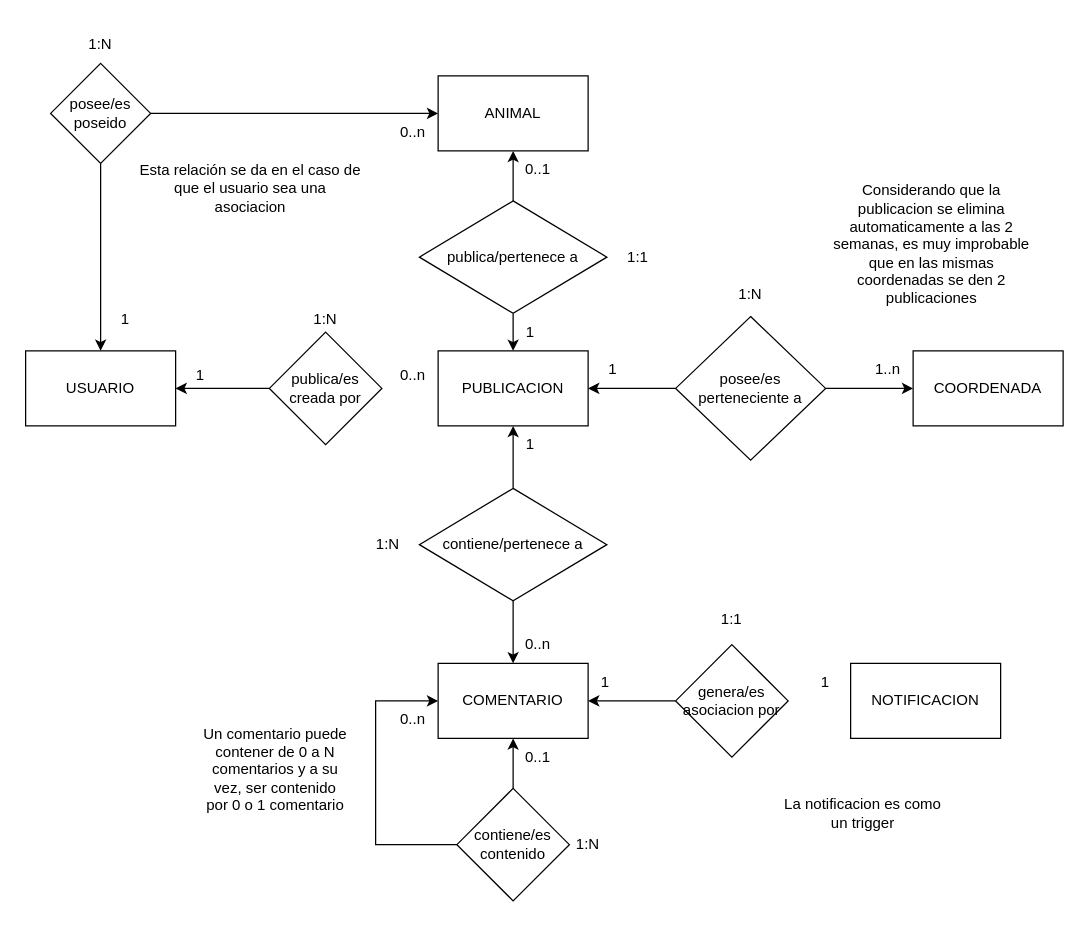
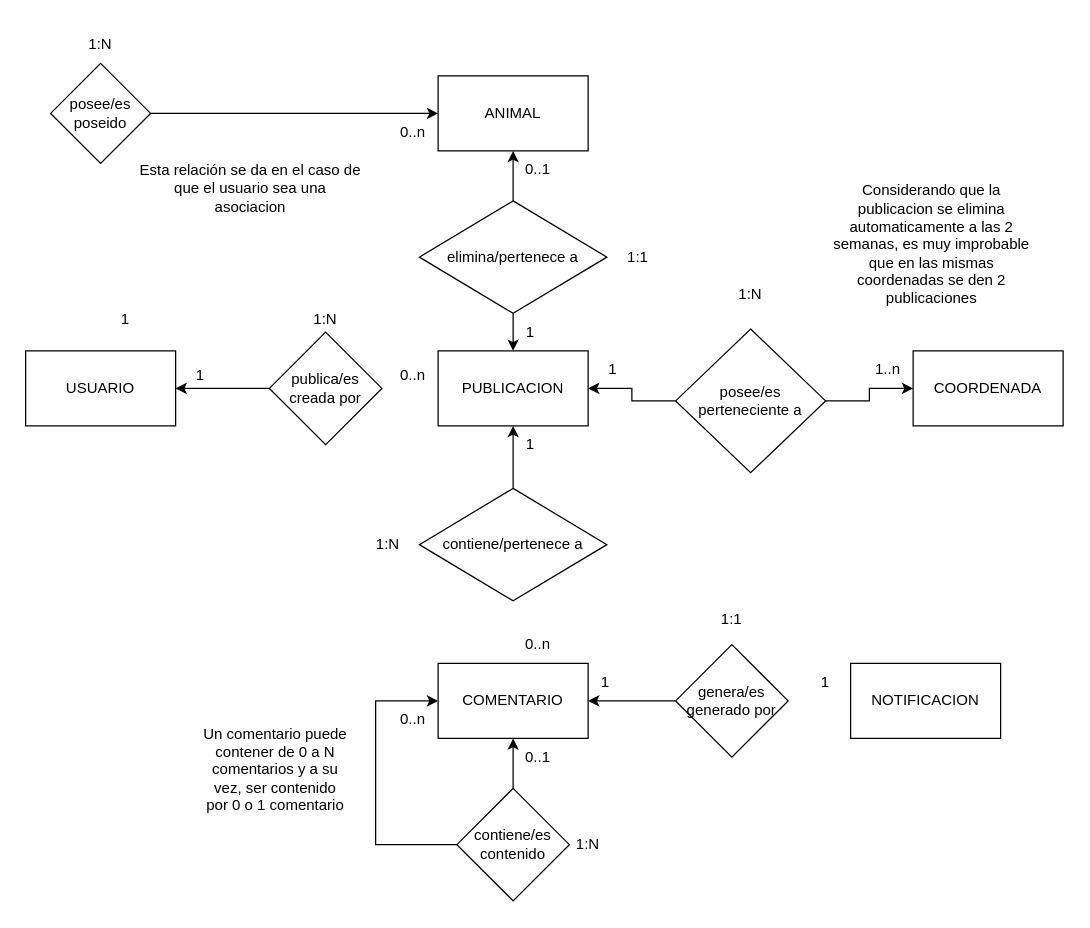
  <mxCell id="0" />
  <mxCell id="1" parent="0" />
  <mxCell id="2" value="USUARIO" style="rounded=0;whiteSpace=wrap;html=1;" vertex="1" parent="1"><mxGeometry x="20" y="280" width="120" height="60" as="geometry" /></mxCell>
  <mxCell id="3" value="PUBLICACION" style="rounded=0;whiteSpace=wrap;html=1;" vertex="1" parent="1"><mxGeometry x="350" y="280" width="120" height="60" as="geometry" /></mxCell>
  <mxCell id="4" value="ANIMAL" style="rounded=0;whiteSpace=wrap;html=1;" vertex="1" parent="1"><mxGeometry x="350" y="60" width="120" height="60" as="geometry" /></mxCell>
  <mxCell id="5" value="COMENTARIO" style="rounded=0;whiteSpace=wrap;html=1;" vertex="1" parent="1"><mxGeometry x="350" y="530" width="120" height="60" as="geometry" /></mxCell>
  <mxCell id="6" value="NOTIFICACION" style="rounded=0;whiteSpace=wrap;html=1;" vertex="1" parent="1"><mxGeometry x="680" y="530" width="120" height="60" as="geometry" /></mxCell>
  <mxCell id="7" value="COORDENADA" style="rounded=0;whiteSpace=wrap;html=1;" vertex="1" parent="1"><mxGeometry x="730" y="280" width="120" height="60" as="geometry" /></mxCell>
  <mxCell id="8" style="edgeStyle=orthogonalEdgeStyle;rounded=0;orthogonalLoop=1;jettySize=auto;html=1;entryX=1;entryY=0.5;entryDx=0;entryDy=0;" edge="1" parent="1" source="9" target="2"><mxGeometry relative="1" as="geometry" /></mxCell>
  <mxCell id="9" value="publica/es creada por" style="rhombus;whiteSpace=wrap;html=1;" vertex="1" parent="1"><mxGeometry x="215" y="265" width="90" height="90" as="geometry" /></mxCell>
  <mxCell id="10" value="0..n" style="text;html=1;strokeColor=none;fillColor=none;align=center;verticalAlign=middle;whiteSpace=wrap;rounded=0;" vertex="1" parent="1"><mxGeometry x="300" y="285" width="60" height="30" as="geometry" /></mxCell>
  <mxCell id="11" value="1" style="text;html=1;strokeColor=none;fillColor=none;align=center;verticalAlign=middle;whiteSpace=wrap;rounded=0;" vertex="1" parent="1"><mxGeometry x="130" y="285" width="60" height="30" as="geometry" /></mxCell>
  <mxCell id="12" value="1:N" style="text;html=1;strokeColor=none;fillColor=none;align=center;verticalAlign=middle;whiteSpace=wrap;rounded=0;" vertex="1" parent="1"><mxGeometry x="230" y="240" width="60" height="30" as="geometry" /></mxCell>
  <mxCell id="13" style="edgeStyle=orthogonalEdgeStyle;rounded=0;orthogonalLoop=1;jettySize=auto;html=1;" edge="1" parent="1" source="15" target="4"><mxGeometry relative="1" as="geometry" /></mxCell>
  <mxCell id="14" style="edgeStyle=orthogonalEdgeStyle;rounded=0;orthogonalLoop=1;jettySize=auto;html=1;entryX=0.5;entryY=0;entryDx=0;entryDy=0;" edge="1" parent="1" source="15" target="3"><mxGeometry relative="1" as="geometry" /></mxCell>
- <mxCell id="15" value="publica/pertenece a" style="rhombus;whiteSpace=wrap;html=1;" vertex="1" parent="1"><mxGeometry x="335" y="160" width="150" height="90" as="geometry" /></mxCell>
+ <mxCell id="15" value="elimina/pertenece a" style="rhombus;whiteSpace=wrap;html=1;" vertex="1" parent="1"><mxGeometry x="335" y="160" width="150" height="90" as="geometry" /></mxCell>
  <mxCell id="16" value="0..1" style="text;html=1;strokeColor=none;fillColor=none;align=center;verticalAlign=middle;whiteSpace=wrap;rounded=0;" vertex="1" parent="1"><mxGeometry x="400" y="120" width="60" height="30" as="geometry" /></mxCell>
  <mxCell id="17" value="1" style="text;html=1;strokeColor=none;fillColor=none;align=center;verticalAlign=middle;whiteSpace=wrap;rounded=0;" vertex="1" parent="1"><mxGeometry x="394" y="250" width="60" height="30" as="geometry" /></mxCell>
  <mxCell id="18" value="1:1" style="text;html=1;strokeColor=none;fillColor=none;align=center;verticalAlign=middle;whiteSpace=wrap;rounded=0;" vertex="1" parent="1"><mxGeometry x="480" y="190" width="60" height="30" as="geometry" /></mxCell>
  <mxCell id="19" style="edgeStyle=orthogonalEdgeStyle;rounded=0;orthogonalLoop=1;jettySize=auto;html=1;entryX=0.5;entryY=1;entryDx=0;entryDy=0;" edge="1" parent="1" source="21" target="3"><mxGeometry relative="1" as="geometry" /></mxCell>
- <mxCell id="20" style="edgeStyle=orthogonalEdgeStyle;rounded=0;orthogonalLoop=1;jettySize=auto;html=1;entryX=0.5;entryY=0;entryDx=0;entryDy=0;" edge="1" parent="1" source="21" target="5"><mxGeometry relative="1" as="geometry" /></mxCell>
  <mxCell id="21" value="contiene/pertenece a" style="rhombus;whiteSpace=wrap;html=1;" vertex="1" parent="1"><mxGeometry x="335" y="390" width="150" height="90" as="geometry" /></mxCell>
  <mxCell id="22" value="1:N" style="text;html=1;strokeColor=none;fillColor=none;align=center;verticalAlign=middle;whiteSpace=wrap;rounded=0;" vertex="1" parent="1"><mxGeometry x="280" y="420" width="60" height="30" as="geometry" /></mxCell>
  <mxCell id="23" value="0..n" style="text;html=1;strokeColor=none;fillColor=none;align=center;verticalAlign=middle;whiteSpace=wrap;rounded=0;" vertex="1" parent="1"><mxGeometry x="400" y="500" width="60" height="30" as="geometry" /></mxCell>
  <mxCell id="24" value="1" style="text;html=1;strokeColor=none;fillColor=none;align=center;verticalAlign=middle;whiteSpace=wrap;rounded=0;" vertex="1" parent="1"><mxGeometry x="394" y="340" width="60" height="30" as="geometry" /></mxCell>
- <mxCell id="25" value="La notificacion es como un trigger&lt;br&gt;" style="text;html=1;strokeColor=none;fillColor=none;align=center;verticalAlign=middle;whiteSpace=wrap;rounded=0;" vertex="1" parent="1"><mxGeometry x="625" y="630" width="130" height="40" as="geometry" /></mxCell>
  <mxCell id="26" style="edgeStyle=orthogonalEdgeStyle;rounded=0;orthogonalLoop=1;jettySize=auto;html=1;entryX=1;entryY=0.5;entryDx=0;entryDy=0;" edge="1" parent="1" source="27" target="5"><mxGeometry relative="1" as="geometry" /></mxCell>
- <mxCell id="27" value="genera/es asociacion por" style="rhombus;whiteSpace=wrap;html=1;" vertex="1" parent="1"><mxGeometry x="540" y="515" width="90" height="90" as="geometry" /></mxCell>
+ <mxCell id="27" value="genera/es generado por" style="rhombus;whiteSpace=wrap;html=1;" vertex="1" parent="1"><mxGeometry x="540" y="515" width="90" height="90" as="geometry" /></mxCell>
  <mxCell id="28" value="1:1" style="text;html=1;strokeColor=none;fillColor=none;align=center;verticalAlign=middle;whiteSpace=wrap;rounded=0;" vertex="1" parent="1"><mxGeometry x="555" y="480" width="60" height="30" as="geometry" /></mxCell>
  <mxCell id="29" value="1" style="text;html=1;strokeColor=none;fillColor=none;align=center;verticalAlign=middle;whiteSpace=wrap;rounded=0;" vertex="1" parent="1"><mxGeometry x="630" y="530" width="60" height="30" as="geometry" /></mxCell>
  <mxCell id="30" value="1" style="text;html=1;strokeColor=none;fillColor=none;align=center;verticalAlign=middle;whiteSpace=wrap;rounded=0;" vertex="1" parent="1"><mxGeometry x="454" y="530" width="60" height="30" as="geometry" /></mxCell>
  <mxCell id="31" style="edgeStyle=orthogonalEdgeStyle;rounded=0;orthogonalLoop=1;jettySize=auto;html=1;entryX=0.5;entryY=1;entryDx=0;entryDy=0;" edge="1" parent="1" source="32" target="5"><mxGeometry relative="1" as="geometry" /></mxCell>
  <mxCell id="32" value="contiene/es contenido" style="rhombus;whiteSpace=wrap;html=1;" vertex="1" parent="1"><mxGeometry x="365" y="630" width="90" height="90" as="geometry" /></mxCell>
  <mxCell id="33" value="" style="endArrow=classic;html=1;rounded=0;exitX=0;exitY=0.5;exitDx=0;exitDy=0;entryX=0;entryY=0.5;entryDx=0;entryDy=0;" edge="1" parent="1" source="32" target="5"><mxGeometry width="50" height="50" relative="1" as="geometry"><mxPoint x="550" y="540" as="sourcePoint" /><mxPoint x="600" y="490" as="targetPoint" /><Array as="points"><mxPoint x="300" y="675" /><mxPoint x="300" y="560" /></Array></mxGeometry></mxCell>
  <mxCell id="34" value="1:N" style="text;html=1;strokeColor=none;fillColor=none;align=center;verticalAlign=middle;whiteSpace=wrap;rounded=0;" vertex="1" parent="1"><mxGeometry x="440" y="660" width="60" height="30" as="geometry" /></mxCell>
  <mxCell id="35" value="0..n" style="text;html=1;strokeColor=none;fillColor=none;align=center;verticalAlign=middle;whiteSpace=wrap;rounded=0;" vertex="1" parent="1"><mxGeometry x="300" y="560" width="60" height="30" as="geometry" /></mxCell>
  <mxCell id="36" value="Un comentario puede contener de 0 a N comentarios y a su vez, ser contenido por 0 o 1 comentario" style="text;html=1;strokeColor=none;fillColor=none;align=center;verticalAlign=middle;whiteSpace=wrap;rounded=0;" vertex="1" parent="1"><mxGeometry x="160" y="560" width="120" height="110" as="geometry" /></mxCell>
  <mxCell id="37" value="0..1" style="text;html=1;strokeColor=none;fillColor=none;align=center;verticalAlign=middle;whiteSpace=wrap;rounded=0;" vertex="1" parent="1"><mxGeometry x="400" y="590" width="60" height="30" as="geometry" /></mxCell>
  <mxCell id="38" style="edgeStyle=orthogonalEdgeStyle;rounded=0;orthogonalLoop=1;jettySize=auto;html=1;" edge="1" parent="1" source="40" target="3"><mxGeometry relative="1" as="geometry" /></mxCell>
  <mxCell id="39" style="edgeStyle=orthogonalEdgeStyle;rounded=0;orthogonalLoop=1;jettySize=auto;html=1;entryX=0;entryY=0.5;entryDx=0;entryDy=0;" edge="1" parent="1" source="40" target="7"><mxGeometry relative="1" as="geometry" /></mxCell>
- <mxCell id="40" value="posee/es perteneciente a" style="rhombus;whiteSpace=wrap;html=1;" vertex="1" parent="1"><mxGeometry x="540" y="252.5" width="120" height="115" as="geometry" /></mxCell>
+ <mxCell id="40" value="posee/es perteneciente a" style="rhombus;whiteSpace=wrap;html=1;" vertex="1" parent="1"><mxGeometry x="540" y="262.5" width="120" height="115" as="geometry" /></mxCell>
  <mxCell id="41" style="edgeStyle=orthogonalEdgeStyle;rounded=0;orthogonalLoop=1;jettySize=auto;html=1;" edge="1" parent="1" source="43" target="4"><mxGeometry relative="1" as="geometry" /></mxCell>
- <mxCell id="42" style="edgeStyle=orthogonalEdgeStyle;rounded=0;orthogonalLoop=1;jettySize=auto;html=1;" edge="1" parent="1" source="43" target="2"><mxGeometry relative="1" as="geometry" /></mxCell>
  <mxCell id="43" value="posee/es poseido" style="rhombus;whiteSpace=wrap;html=1;rounded=0;" vertex="1" parent="1"><mxGeometry x="40" y="50" width="80" height="80" as="geometry" /></mxCell>
  <mxCell id="44" value="1:N" style="text;html=1;strokeColor=none;fillColor=none;align=center;verticalAlign=middle;whiteSpace=wrap;rounded=0;" vertex="1" parent="1"><mxGeometry x="50" y="20" width="60" height="30" as="geometry" /></mxCell>
  <mxCell id="45" value="Esta relación se da en el caso de que el usuario sea una asociacion" style="text;html=1;strokeColor=none;fillColor=none;align=center;verticalAlign=middle;whiteSpace=wrap;rounded=0;" vertex="1" parent="1"><mxGeometry x="110" y="110" width="180" height="80" as="geometry" /></mxCell>
  <mxCell id="46" value="0..n" style="text;html=1;strokeColor=none;fillColor=none;align=center;verticalAlign=middle;whiteSpace=wrap;rounded=0;" vertex="1" parent="1"><mxGeometry x="300" y="90" width="60" height="30" as="geometry" /></mxCell>
  <mxCell id="47" value="1" style="text;html=1;strokeColor=none;fillColor=none;align=center;verticalAlign=middle;whiteSpace=wrap;rounded=0;" vertex="1" parent="1"><mxGeometry x="70" y="240" width="60" height="30" as="geometry" /></mxCell>
  <mxCell id="48" value="1:N" style="text;html=1;strokeColor=none;fillColor=none;align=center;verticalAlign=middle;whiteSpace=wrap;rounded=0;" vertex="1" parent="1"><mxGeometry x="570" y="220" width="60" height="30" as="geometry" /></mxCell>
  <mxCell id="49" value="1" style="text;html=1;strokeColor=none;fillColor=none;align=center;verticalAlign=middle;whiteSpace=wrap;rounded=0;" vertex="1" parent="1"><mxGeometry x="460" y="280" width="60" height="30" as="geometry" /></mxCell>
  <mxCell id="50" value="1..n" style="text;html=1;strokeColor=none;fillColor=none;align=center;verticalAlign=middle;whiteSpace=wrap;rounded=0;" vertex="1" parent="1"><mxGeometry x="680" y="280" width="60" height="30" as="geometry" /></mxCell>
  <mxCell id="51" value="Considerando que la publicacion se elimina automaticamente a las 2 semanas, es muy improbable que en las mismas coordenadas se den 2 publicaciones" style="text;html=1;strokeColor=none;fillColor=none;align=center;verticalAlign=middle;whiteSpace=wrap;rounded=0;" vertex="1" parent="1"><mxGeometry x="660" y="140" width="170" height="110" as="geometry" /></mxCell>
